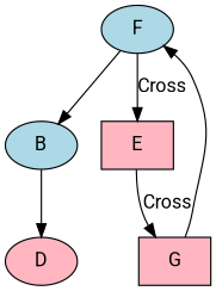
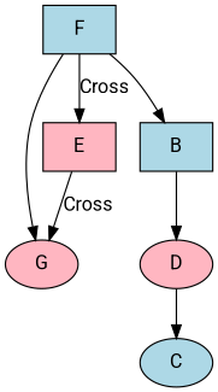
  digraph {
    fontname=Roboto
    rankdir=TB
    node [fillcolor=lightblue fontname=Roboto shape=ellipse style=filled]
    edge [fontname=Roboto]
-   F
-   G [fillcolor=lightpink shape=box]
-   B
+   F [shape=box]
+   G [fillcolor=lightpink]
+   B [shape=box]
    E [fillcolor=lightpink shape=box]
+   C
    D [fillcolor=lightpink]
    F -> B
    F -> E [label=Cross]
-   G -> F
+   F -> G
    B -> D
    E -> G [label=Cross]
+   D -> C
  }
